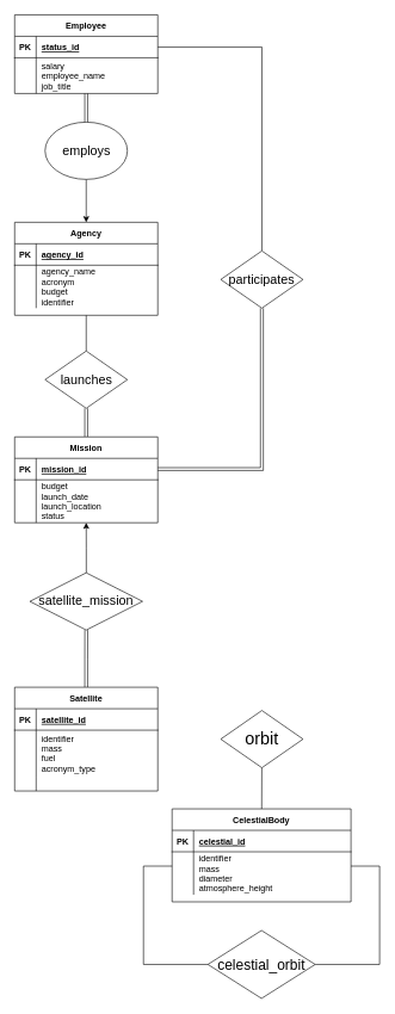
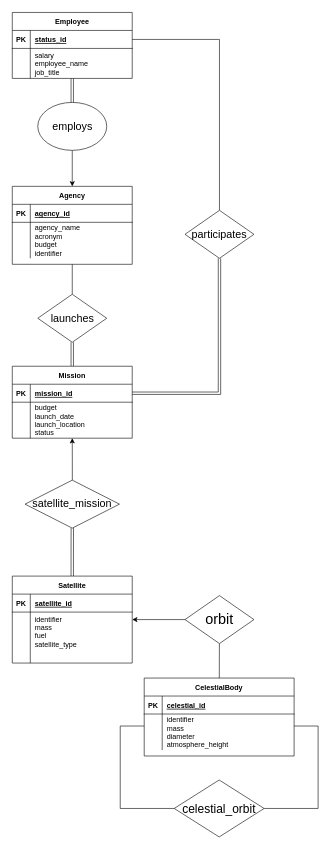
  <mxCell id="0" />
  <mxCell id="1" parent="0" />
  <mxCell id="2" style="edgeStyle=orthogonalEdgeStyle;rounded=0;orthogonalLoop=1;jettySize=auto;html=1;endArrow=none;endFill=0;shape=link;" parent="1" source="3" target="50" edge="1"><mxGeometry relative="1" as="geometry" /></mxCell>
  <mxCell id="3" value="Satellite" style="shape=table;startSize=30;container=1;collapsible=1;childLayout=tableLayout;fixedRows=1;rowLines=0;fontStyle=1;align=center;resizeLast=1;" parent="1" vertex="1"><mxGeometry x="20" y="960" width="200" height="145" as="geometry" /></mxCell>
  <mxCell id="4" value="" style="shape=partialRectangle;collapsible=0;dropTarget=0;pointerEvents=0;fillColor=none;points=[[0,0.5],[1,0.5]];portConstraint=eastwest;top=0;left=0;right=0;bottom=1;" parent="3" vertex="1"><mxGeometry y="30" width="200" height="30" as="geometry" /></mxCell>
  <mxCell id="5" value="PK" style="shape=partialRectangle;overflow=hidden;connectable=0;fillColor=none;top=0;left=0;bottom=0;right=0;fontStyle=1;" parent="4" vertex="1"><mxGeometry width="30" height="30" as="geometry"><mxRectangle width="30" height="30" as="alternateBounds" /></mxGeometry></mxCell>
  <mxCell id="6" value="satellite_id" style="shape=partialRectangle;overflow=hidden;connectable=0;fillColor=none;top=0;left=0;bottom=0;right=0;align=left;spacingLeft=6;fontStyle=5;" parent="4" vertex="1"><mxGeometry x="30" width="170" height="30" as="geometry"><mxRectangle width="170" height="30" as="alternateBounds" /></mxGeometry></mxCell>
  <mxCell id="7" value="" style="shape=partialRectangle;collapsible=0;dropTarget=0;pointerEvents=0;fillColor=none;points=[[0,0.5],[1,0.5]];portConstraint=eastwest;top=0;left=0;right=0;bottom=0;" parent="3" vertex="1"><mxGeometry y="60" width="200" height="65" as="geometry" /></mxCell>
  <mxCell id="8" value="" style="shape=partialRectangle;overflow=hidden;connectable=0;fillColor=none;top=0;left=0;bottom=0;right=0;" parent="7" vertex="1"><mxGeometry width="30" height="65" as="geometry"><mxRectangle width="30" height="65" as="alternateBounds" /></mxGeometry></mxCell>
- <mxCell id="9" value="identifier&#10;mass&#10;fuel&#10;acronym_type" style="shape=partialRectangle;overflow=hidden;connectable=0;fillColor=none;top=0;left=0;bottom=0;right=0;align=left;spacingLeft=6;" parent="7" vertex="1"><mxGeometry x="30" width="170" height="65" as="geometry"><mxRectangle width="170" height="65" as="alternateBounds" /></mxGeometry></mxCell>
+ <mxCell id="9" value="identifier&#10;mass&#10;fuel&#10;satellite_type" style="shape=partialRectangle;overflow=hidden;connectable=0;fillColor=none;top=0;left=0;bottom=0;right=0;align=left;spacingLeft=6;" parent="7" vertex="1"><mxGeometry x="30" width="170" height="65" as="geometry"><mxRectangle width="170" height="65" as="alternateBounds" /></mxGeometry></mxCell>
  <mxCell id="10" value="" style="shape=partialRectangle;collapsible=0;dropTarget=0;pointerEvents=0;fillColor=none;points=[[0,0.5],[1,0.5]];portConstraint=eastwest;top=0;left=0;right=0;bottom=0;" parent="3" vertex="1"><mxGeometry y="125" width="200" height="20" as="geometry" /></mxCell>
  <mxCell id="11" value="" style="shape=partialRectangle;overflow=hidden;connectable=0;fillColor=none;top=0;left=0;bottom=0;right=0;" parent="10" vertex="1"><mxGeometry width="30" height="20" as="geometry"><mxRectangle width="30" height="20" as="alternateBounds" /></mxGeometry></mxCell>
  <mxCell id="12" value="" style="shape=partialRectangle;overflow=hidden;connectable=0;fillColor=none;top=0;left=0;bottom=0;right=0;align=left;spacingLeft=6;" parent="10" vertex="1"><mxGeometry x="30" width="170" height="20" as="geometry"><mxRectangle width="170" height="20" as="alternateBounds" /></mxGeometry></mxCell>
  <mxCell id="13" style="rounded=0;orthogonalLoop=1;jettySize=auto;html=1;startArrow=none;startFill=0;endArrow=none;endFill=0;" parent="1" source="16" target="40" edge="1"><mxGeometry relative="1" as="geometry" /></mxCell>
  <mxCell id="14" style="edgeStyle=orthogonalEdgeStyle;rounded=0;orthogonalLoop=1;jettySize=auto;html=1;entryX=0;entryY=0.5;entryDx=0;entryDy=0;endArrow=none;endFill=0;" parent="1" source="16" target="38" edge="1"><mxGeometry relative="1" as="geometry"><Array as="points"><mxPoint x="200" y="1210" /><mxPoint x="200" y="1348" /></Array></mxGeometry></mxCell>
  <mxCell id="15" style="edgeStyle=orthogonalEdgeStyle;rounded=0;orthogonalLoop=1;jettySize=auto;html=1;entryX=1;entryY=0.5;entryDx=0;entryDy=0;endArrow=none;endFill=0;" parent="1" source="16" target="38" edge="1"><mxGeometry relative="1" as="geometry"><Array as="points"><mxPoint x="530" y="1210" /><mxPoint x="530" y="1347" /></Array></mxGeometry></mxCell>
  <mxCell id="16" value="CelestialBody" style="shape=table;startSize=30;container=1;collapsible=1;childLayout=tableLayout;fixedRows=1;rowLines=0;fontStyle=1;align=center;resizeLast=1;" parent="1" vertex="1"><mxGeometry x="240" y="1130" width="250" height="130" as="geometry" /></mxCell>
  <mxCell id="17" value="" style="shape=partialRectangle;collapsible=0;dropTarget=0;pointerEvents=0;fillColor=none;points=[[0,0.5],[1,0.5]];portConstraint=eastwest;top=0;left=0;right=0;bottom=1;" parent="16" vertex="1"><mxGeometry y="30" width="250" height="30" as="geometry" /></mxCell>
  <mxCell id="18" value="PK" style="shape=partialRectangle;overflow=hidden;connectable=0;fillColor=none;top=0;left=0;bottom=0;right=0;fontStyle=1;" parent="17" vertex="1"><mxGeometry width="30" height="30" as="geometry"><mxRectangle width="30" height="30" as="alternateBounds" /></mxGeometry></mxCell>
  <mxCell id="19" value="celestial_id" style="shape=partialRectangle;overflow=hidden;connectable=0;fillColor=none;top=0;left=0;bottom=0;right=0;align=left;spacingLeft=6;fontStyle=5;" parent="17" vertex="1"><mxGeometry x="30" width="220" height="30" as="geometry"><mxRectangle width="220" height="30" as="alternateBounds" /></mxGeometry></mxCell>
  <mxCell id="20" value="" style="shape=partialRectangle;collapsible=0;dropTarget=0;pointerEvents=0;fillColor=none;points=[[0,0.5],[1,0.5]];portConstraint=eastwest;top=0;left=0;right=0;bottom=0;" parent="16" vertex="1"><mxGeometry y="60" width="250" height="60" as="geometry" /></mxCell>
  <mxCell id="21" value="" style="shape=partialRectangle;overflow=hidden;connectable=0;fillColor=none;top=0;left=0;bottom=0;right=0;" parent="20" vertex="1"><mxGeometry width="30" height="60" as="geometry"><mxRectangle width="30" height="60" as="alternateBounds" /></mxGeometry></mxCell>
  <mxCell id="22" value="identifier&#10;mass&#10;diameter&#10;atmosphere_height" style="shape=partialRectangle;overflow=hidden;connectable=0;fillColor=none;top=0;left=0;bottom=0;right=0;align=left;spacingLeft=6;" parent="20" vertex="1"><mxGeometry x="30" width="220" height="60" as="geometry"><mxRectangle width="220" height="60" as="alternateBounds" /></mxGeometry></mxCell>
  <mxCell id="23" value="Agency" style="shape=table;startSize=30;container=1;collapsible=1;childLayout=tableLayout;fixedRows=1;rowLines=0;fontStyle=1;align=center;resizeLast=1;" parent="1" vertex="1"><mxGeometry x="20" y="310" width="200" height="130" as="geometry" /></mxCell>
  <mxCell id="24" value="" style="shape=partialRectangle;collapsible=0;dropTarget=0;pointerEvents=0;fillColor=none;points=[[0,0.5],[1,0.5]];portConstraint=eastwest;top=0;left=0;right=0;bottom=1;" parent="23" vertex="1"><mxGeometry y="30" width="200" height="30" as="geometry" /></mxCell>
  <mxCell id="25" value="PK" style="shape=partialRectangle;overflow=hidden;connectable=0;fillColor=none;top=0;left=0;bottom=0;right=0;fontStyle=1;" parent="24" vertex="1"><mxGeometry width="30" height="30" as="geometry"><mxRectangle width="30" height="30" as="alternateBounds" /></mxGeometry></mxCell>
  <mxCell id="26" value="agency_id" style="shape=partialRectangle;overflow=hidden;connectable=0;fillColor=none;top=0;left=0;bottom=0;right=0;align=left;spacingLeft=6;fontStyle=5;" parent="24" vertex="1"><mxGeometry x="30" width="170" height="30" as="geometry"><mxRectangle width="170" height="30" as="alternateBounds" /></mxGeometry></mxCell>
  <mxCell id="27" value="" style="shape=partialRectangle;collapsible=0;dropTarget=0;pointerEvents=0;fillColor=none;points=[[0,0.5],[1,0.5]];portConstraint=eastwest;top=0;left=0;right=0;bottom=0;" parent="23" vertex="1"><mxGeometry y="60" width="200" height="60" as="geometry" /></mxCell>
  <mxCell id="28" value="" style="shape=partialRectangle;overflow=hidden;connectable=0;fillColor=none;top=0;left=0;bottom=0;right=0;" parent="27" vertex="1"><mxGeometry width="30" height="60" as="geometry"><mxRectangle width="30" height="60" as="alternateBounds" /></mxGeometry></mxCell>
  <mxCell id="29" value="agency_name&#10;acronym&#10;budget&#10;identifier" style="shape=partialRectangle;overflow=hidden;connectable=0;fillColor=none;top=0;left=0;bottom=0;right=0;align=left;spacingLeft=6;" parent="27" vertex="1"><mxGeometry x="30" width="170" height="60" as="geometry"><mxRectangle width="170" height="60" as="alternateBounds" /></mxGeometry></mxCell>
  <mxCell id="30" style="rounded=0;orthogonalLoop=1;jettySize=auto;html=1;endArrow=none;endFill=0;shape=link;" parent="1" source="31" target="54" edge="1"><mxGeometry relative="1" as="geometry" /></mxCell>
  <mxCell id="31" value="Employee" style="shape=table;startSize=30;container=1;collapsible=1;childLayout=tableLayout;fixedRows=1;rowLines=0;fontStyle=1;align=center;resizeLast=1;" parent="1" vertex="1"><mxGeometry x="20" y="20" width="200" height="110" as="geometry" /></mxCell>
  <mxCell id="32" value="" style="shape=partialRectangle;collapsible=0;dropTarget=0;pointerEvents=0;fillColor=none;points=[[0,0.5],[1,0.5]];portConstraint=eastwest;top=0;left=0;right=0;bottom=1;" parent="31" vertex="1"><mxGeometry y="30" width="200" height="30" as="geometry" /></mxCell>
  <mxCell id="33" value="PK" style="shape=partialRectangle;overflow=hidden;connectable=0;fillColor=none;top=0;left=0;bottom=0;right=0;fontStyle=1;" parent="32" vertex="1"><mxGeometry width="30" height="30" as="geometry"><mxRectangle width="30" height="30" as="alternateBounds" /></mxGeometry></mxCell>
  <mxCell id="34" value="status_id" style="shape=partialRectangle;overflow=hidden;connectable=0;fillColor=none;top=0;left=0;bottom=0;right=0;align=left;spacingLeft=6;fontStyle=5;" parent="32" vertex="1"><mxGeometry x="30" width="170" height="30" as="geometry"><mxRectangle width="170" height="30" as="alternateBounds" /></mxGeometry></mxCell>
  <mxCell id="35" value="" style="shape=partialRectangle;collapsible=0;dropTarget=0;pointerEvents=0;fillColor=none;points=[[0,0.5],[1,0.5]];portConstraint=eastwest;top=0;left=0;right=0;bottom=0;" parent="31" vertex="1"><mxGeometry y="60" width="200" height="50" as="geometry" /></mxCell>
  <mxCell id="36" value="" style="shape=partialRectangle;overflow=hidden;connectable=0;fillColor=none;top=0;left=0;bottom=0;right=0;" parent="35" vertex="1"><mxGeometry width="30" height="50" as="geometry"><mxRectangle width="30" height="50" as="alternateBounds" /></mxGeometry></mxCell>
  <mxCell id="37" value="salary&#10;employee_name&#10;job_title" style="shape=partialRectangle;overflow=hidden;connectable=0;fillColor=none;top=0;left=0;bottom=0;right=0;align=left;spacingLeft=6;" parent="35" vertex="1"><mxGeometry x="30" width="170" height="50" as="geometry"><mxRectangle width="170" height="50" as="alternateBounds" /></mxGeometry></mxCell>
  <mxCell id="38" value="&lt;font style=&quot;font-size: 20px;&quot;&gt;celestial_orbit&lt;/font&gt;" style="rhombus;whiteSpace=wrap;html=1;" parent="1" vertex="1"><mxGeometry x="290" y="1300" width="150" height="95" as="geometry" /></mxCell>
+ <mxCell id="39" style="edgeStyle=orthogonalEdgeStyle;rounded=0;orthogonalLoop=1;jettySize=auto;html=1;" edge="1" parent="1" source="40" target="3"><mxGeometry relative="1" as="geometry" /></mxCell>
  <mxCell id="40" value="&lt;font style=&quot;font-size: 24px;&quot;&gt;orbit&lt;/font&gt;" style="rhombus;whiteSpace=wrap;html=1;" parent="1" vertex="1"><mxGeometry x="308" y="992.5" width="115" height="80" as="geometry" /></mxCell>
  <mxCell id="41" style="edgeStyle=orthogonalEdgeStyle;rounded=0;orthogonalLoop=1;jettySize=auto;html=1;shape=link;" parent="1" source="42" target="52" edge="1"><mxGeometry relative="1" as="geometry" /></mxCell>
  <mxCell id="42" value="Mission" style="shape=table;startSize=30;container=1;collapsible=1;childLayout=tableLayout;fixedRows=1;rowLines=0;fontStyle=1;align=center;resizeLast=1;" parent="1" vertex="1"><mxGeometry x="20" y="610" width="200" height="120" as="geometry" /></mxCell>
  <mxCell id="43" value="" style="shape=partialRectangle;collapsible=0;dropTarget=0;pointerEvents=0;fillColor=none;points=[[0,0.5],[1,0.5]];portConstraint=eastwest;top=0;left=0;right=0;bottom=1;" parent="42" vertex="1"><mxGeometry y="30" width="200" height="30" as="geometry" /></mxCell>
  <mxCell id="44" value="PK" style="shape=partialRectangle;overflow=hidden;connectable=0;fillColor=none;top=0;left=0;bottom=0;right=0;fontStyle=1;" parent="43" vertex="1"><mxGeometry width="30" height="30" as="geometry"><mxRectangle width="30" height="30" as="alternateBounds" /></mxGeometry></mxCell>
  <mxCell id="45" value="mission_id" style="shape=partialRectangle;overflow=hidden;connectable=0;fillColor=none;top=0;left=0;bottom=0;right=0;align=left;spacingLeft=6;fontStyle=5;" parent="43" vertex="1"><mxGeometry x="30" width="170" height="30" as="geometry"><mxRectangle width="170" height="30" as="alternateBounds" /></mxGeometry></mxCell>
  <mxCell id="46" value="" style="shape=partialRectangle;collapsible=0;dropTarget=0;pointerEvents=0;fillColor=none;points=[[0,0.5],[1,0.5]];portConstraint=eastwest;top=0;left=0;right=0;bottom=0;" parent="42" vertex="1"><mxGeometry y="60" width="200" height="60" as="geometry" /></mxCell>
  <mxCell id="47" value="" style="shape=partialRectangle;overflow=hidden;connectable=0;fillColor=none;top=0;left=0;bottom=0;right=0;" parent="46" vertex="1"><mxGeometry width="30" height="60" as="geometry"><mxRectangle width="30" height="60" as="alternateBounds" /></mxGeometry></mxCell>
  <mxCell id="48" value="budget&#10;launch_date&#10;launch_location&#10;status" style="shape=partialRectangle;overflow=hidden;connectable=0;fillColor=none;top=0;left=0;bottom=0;right=0;align=left;spacingLeft=6;" parent="46" vertex="1"><mxGeometry x="30" width="170" height="60" as="geometry"><mxRectangle width="170" height="60" as="alternateBounds" /></mxGeometry></mxCell>
  <mxCell id="49" style="edgeStyle=orthogonalEdgeStyle;rounded=0;orthogonalLoop=1;jettySize=auto;html=1;" parent="1" source="50" target="42" edge="1"><mxGeometry relative="1" as="geometry" /></mxCell>
  <mxCell id="50" value="&lt;font style=&quot;font-size: 18px;&quot;&gt;satellite_mission&lt;/font&gt;" style="rhombus;whiteSpace=wrap;html=1;" parent="1" vertex="1"><mxGeometry x="41.25" y="800" width="157.5" height="80" as="geometry" /></mxCell>
  <mxCell id="51" style="edgeStyle=orthogonalEdgeStyle;rounded=0;orthogonalLoop=1;jettySize=auto;html=1;endArrow=none;endFill=0;" parent="1" source="52" target="23" edge="1"><mxGeometry relative="1" as="geometry" /></mxCell>
  <mxCell id="52" value="&lt;font style=&quot;font-size: 18px;&quot;&gt;launches&lt;/font&gt;" style="rhombus;whiteSpace=wrap;html=1;" parent="1" vertex="1"><mxGeometry x="62.5" y="490" width="115" height="80" as="geometry" /></mxCell>
  <mxCell id="53" style="edgeStyle=orthogonalEdgeStyle;rounded=0;orthogonalLoop=1;jettySize=auto;html=1;endArrow=classic;endFill=1;" parent="1" source="54" target="23" edge="1"><mxGeometry relative="1" as="geometry" /></mxCell>
  <mxCell id="54" value="&lt;font style=&quot;font-size: 18px;&quot;&gt;employs&lt;/font&gt;" style="ellipse;whiteSpace=wrap;html=1;" parent="1" vertex="1"><mxGeometry x="62.5" y="170" width="115" height="80" as="geometry" /></mxCell>
  <mxCell id="55" style="edgeStyle=orthogonalEdgeStyle;rounded=0;orthogonalLoop=1;jettySize=auto;html=1;entryX=1;entryY=0.5;entryDx=0;entryDy=0;shape=link;" parent="1" source="57" target="43" edge="1"><mxGeometry relative="1" as="geometry" /></mxCell>
  <mxCell id="56" style="edgeStyle=orthogonalEdgeStyle;rounded=0;orthogonalLoop=1;jettySize=auto;html=1;entryX=1;entryY=0.5;entryDx=0;entryDy=0;endArrow=none;endFill=0;" parent="1" source="57" target="32" edge="1"><mxGeometry relative="1" as="geometry" /></mxCell>
  <mxCell id="57" value="&lt;font style=&quot;font-size: 18px;&quot;&gt;participates&lt;/font&gt;" style="rhombus;whiteSpace=wrap;html=1;" parent="1" vertex="1"><mxGeometry x="308" y="350" width="115" height="80" as="geometry" /></mxCell>
